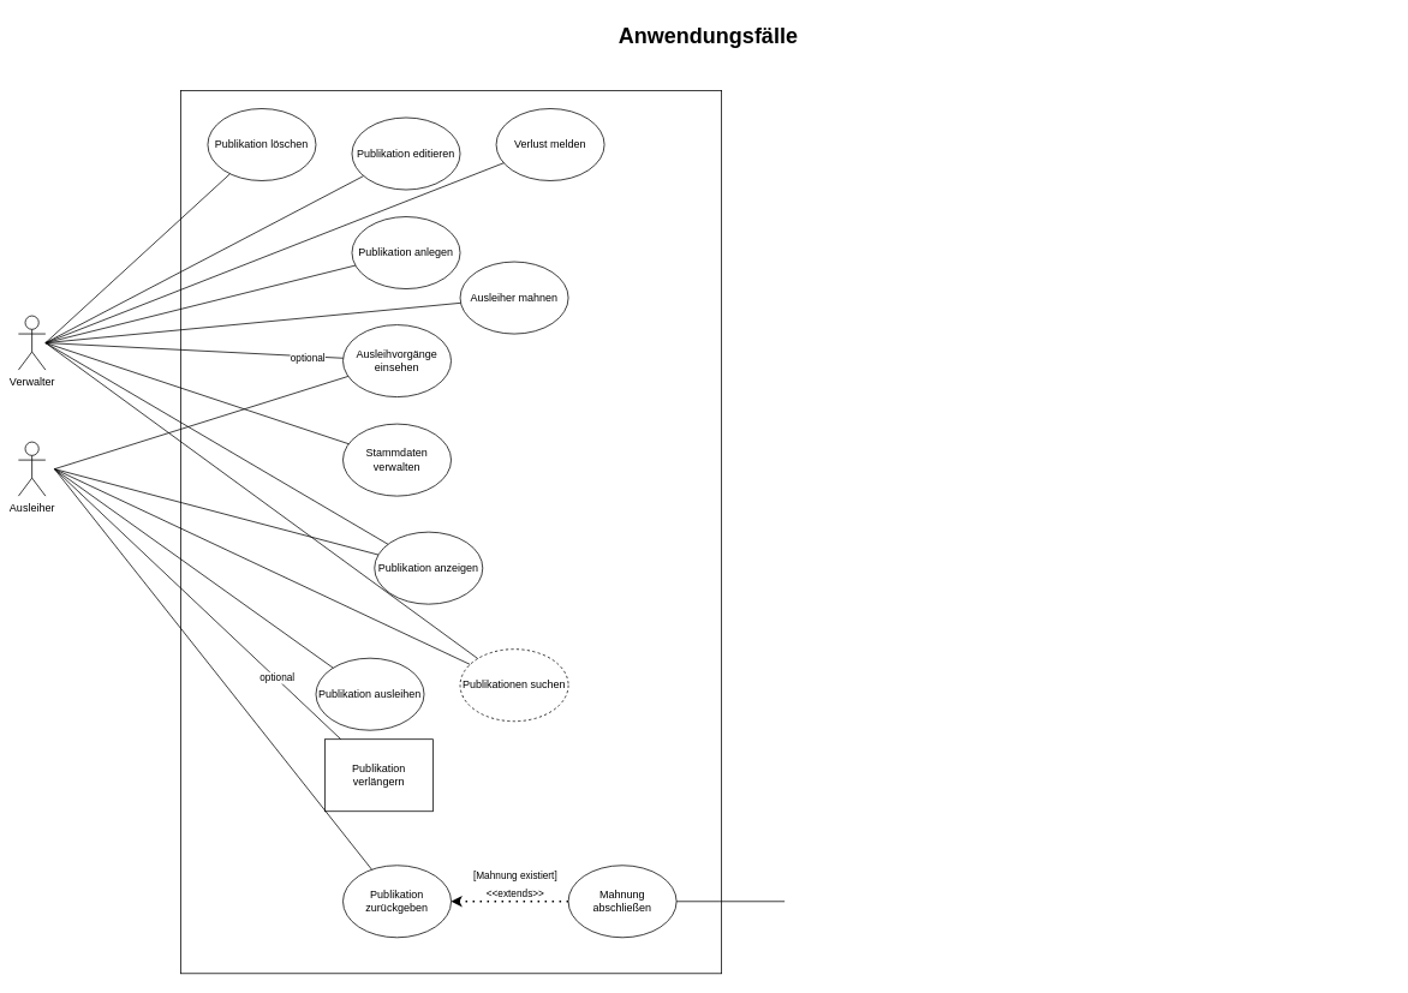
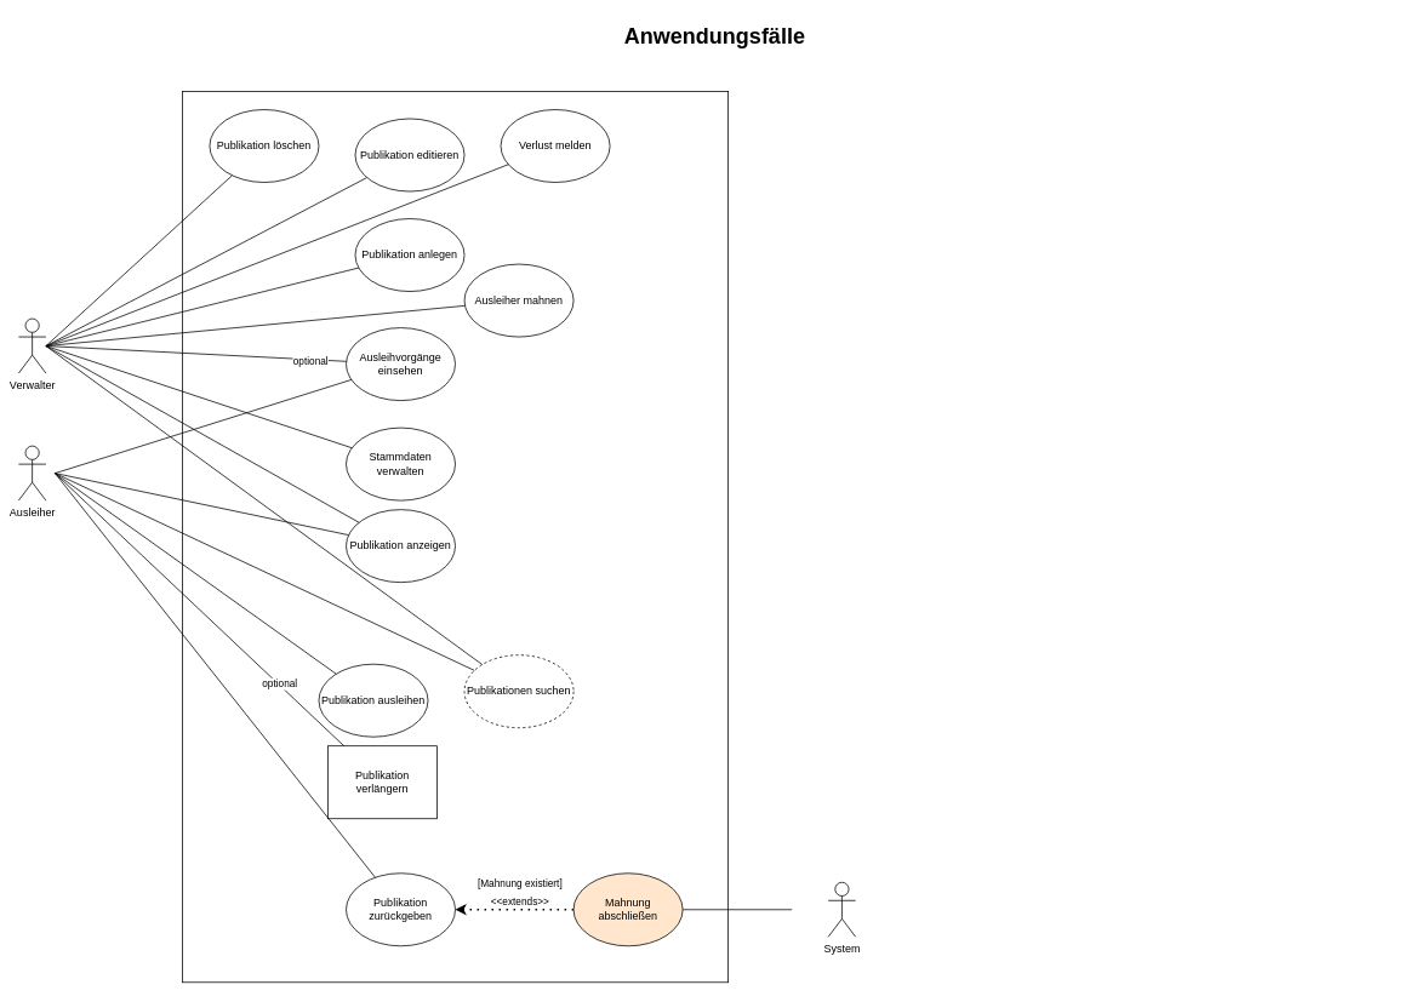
  <mxCell id="0" style=";html=1;" />
  <mxCell id="1" style=";html=1;" parent="0" />
  <mxCell id="2" value="Anwendungsfälle" style="text;strokeColor=none;fillColor=none;html=1;fontSize=24;fontStyle=1;verticalAlign=middle;align=center;" vertex="1" parent="1"><mxGeometry x="30" y="20" width="1510" height="40" as="geometry" /></mxCell>
  <mxCell id="3" value="Verwalter" style="shape=umlActor;verticalLabelPosition=bottom;verticalAlign=top;html=1;outlineConnect=0;" vertex="1" parent="1"><mxGeometry x="20" y="350" width="30" height="60" as="geometry" /></mxCell>
  <mxCell id="4" value="Ausleiher" style="shape=umlActor;verticalLabelPosition=bottom;verticalAlign=top;html=1;outlineConnect=0;" vertex="1" parent="1"><mxGeometry x="20" y="490" width="30" height="60" as="geometry" /></mxCell>
  <mxCell id="5" value="" style="whiteSpace=wrap;html=1;" vertex="1" parent="1"><mxGeometry x="200" y="100" width="600" height="980" as="geometry" /></mxCell>
  <mxCell id="6" value="" style="endArrow=none;html=1;rounded=0;" edge="1" parent="1" target="12"><mxGeometry width="50" height="50" relative="1" as="geometry"><mxPoint x="50" y="380" as="sourcePoint" /><mxPoint x="315.912" y="217.131" as="targetPoint" /></mxGeometry></mxCell>
- <mxCell id="7" value="Publikation anzeigen" style="ellipse;whiteSpace=wrap;html=1;" vertex="1" parent="1"><mxGeometry x="415" y="590" width="120" height="80" as="geometry" /></mxCell>
+ <mxCell id="7" value="Publikation anzeigen" style="ellipse;whiteSpace=wrap;html=1;" vertex="1" parent="1"><mxGeometry x="380" y="560" width="120" height="80" as="geometry" /></mxCell>
  <mxCell id="8" value="" style="endArrow=none;html=1;rounded=0;" edge="1" parent="1" target="7"><mxGeometry width="50" height="50" relative="1" as="geometry"><mxPoint x="60" y="520" as="sourcePoint" /><mxPoint x="170" y="470" as="targetPoint" /></mxGeometry></mxCell>
  <mxCell id="9" value="" style="endArrow=none;html=1;rounded=0;" edge="1" parent="1" target="7"><mxGeometry width="50" height="50" relative="1" as="geometry"><mxPoint x="50" y="380" as="sourcePoint" /><mxPoint x="321.442" y="403.496" as="targetPoint" /></mxGeometry></mxCell>
  <mxCell id="10" value="Publikation anlegen" style="ellipse;whiteSpace=wrap;html=1;" vertex="1" parent="1"><mxGeometry x="390" y="240" width="120" height="80" as="geometry" /></mxCell>
  <mxCell id="11" value="" style="endArrow=none;html=1;rounded=0;" edge="1" parent="1" target="10"><mxGeometry width="50" height="50" relative="1" as="geometry"><mxPoint x="50" y="380" as="sourcePoint" /><mxPoint x="331.442" y="413.496" as="targetPoint" /></mxGeometry></mxCell>
  <mxCell id="12" value="Publikation editieren" style="ellipse;whiteSpace=wrap;html=1;" vertex="1" parent="1"><mxGeometry x="390" y="130" width="120" height="80" as="geometry" /></mxCell>
  <mxCell id="13" value="Publikation löschen" style="ellipse;whiteSpace=wrap;html=1;" vertex="1" parent="1"><mxGeometry x="230" y="120" width="120" height="80" as="geometry" /></mxCell>
  <mxCell id="14" value="" style="endArrow=none;html=1;rounded=0;" edge="1" parent="1" target="13"><mxGeometry width="50" height="50" relative="1" as="geometry"><mxPoint x="50" y="380" as="sourcePoint" /><mxPoint x="341.442" y="423.496" as="targetPoint" /></mxGeometry></mxCell>
  <mxCell id="15" value="Publikationen suchen" style="ellipse;whiteSpace=wrap;html=1;dashed=1;" vertex="1" parent="1"><mxGeometry x="510" y="720" width="120" height="80" as="geometry" /></mxCell>
  <mxCell id="16" value="" style="endArrow=none;html=1;rounded=0;" edge="1" parent="1" target="15"><mxGeometry width="50" height="50" relative="1" as="geometry"><mxPoint x="60" y="520" as="sourcePoint" /><mxPoint x="351.442" y="433.496" as="targetPoint" /></mxGeometry></mxCell>
  <mxCell id="17" value="" style="endArrow=none;html=1;rounded=0;" edge="1" parent="1" target="15"><mxGeometry width="50" height="50" relative="1" as="geometry"><mxPoint x="50" y="380" as="sourcePoint" /><mxPoint x="361.442" y="443.496" as="targetPoint" /></mxGeometry></mxCell>
  <mxCell id="18" value="Publikation ausleihen" style="ellipse;whiteSpace=wrap;html=1;" vertex="1" parent="1"><mxGeometry x="350" y="730" width="120" height="80" as="geometry" /></mxCell>
  <mxCell id="19" value="" style="endArrow=none;html=1;rounded=0;" edge="1" parent="1" target="18"><mxGeometry width="50" height="50" relative="1" as="geometry"><mxPoint x="60" y="520" as="sourcePoint" /><mxPoint x="371.442" y="453.496" as="targetPoint" /></mxGeometry></mxCell>
  <mxCell id="20" value="Publikation verlängern" style="whiteSpace=wrap;html=1;rounded=0;" vertex="1" parent="1"><mxGeometry x="360" y="820" width="120" height="80" as="geometry" /></mxCell>
  <mxCell id="21" value="" style="endArrow=none;html=1;rounded=0;" edge="1" parent="1" target="20"><mxGeometry width="50" height="50" relative="1" as="geometry"><mxPoint x="60" y="520" as="sourcePoint" /><mxPoint x="381.442" y="463.496" as="targetPoint" /></mxGeometry></mxCell>
  <mxCell id="22" value="optional" style="edgeLabel;html=1;align=center;verticalAlign=middle;resizable=0;points=[];" connectable="0" vertex="1" parent="21"><mxGeometry x="0.554" y="2" relative="1" as="geometry"><mxPoint x="-1" as="offset" /></mxGeometry></mxCell>
  <mxCell id="23" value="Ausleihvorgänge einsehen" style="ellipse;whiteSpace=wrap;html=1;" vertex="1" parent="1"><mxGeometry x="380" y="360" width="120" height="80" as="geometry" /></mxCell>
  <mxCell id="24" value="Publikation zurückgeben" style="ellipse;whiteSpace=wrap;html=1;" vertex="1" parent="1"><mxGeometry x="380" y="960" width="120" height="80" as="geometry" /></mxCell>
  <mxCell id="25" value="" style="endArrow=none;html=1;rounded=0;" edge="1" parent="1" target="24"><mxGeometry width="50" height="50" relative="1" as="geometry"><mxPoint x="60" y="520" as="sourcePoint" /><mxPoint x="391.442" y="473.496" as="targetPoint" /></mxGeometry></mxCell>
  <mxCell id="26" value="" style="endArrow=none;html=1;rounded=0;" edge="1" parent="1" target="23"><mxGeometry width="50" height="50" relative="1" as="geometry"><mxPoint x="60" y="520" as="sourcePoint" /><mxPoint x="401.442" y="483.496" as="targetPoint" /></mxGeometry></mxCell>
  <mxCell id="27" value="" style="endArrow=none;html=1;rounded=0;" edge="1" parent="1" target="23"><mxGeometry width="50" height="50" relative="1" as="geometry"><mxPoint x="50" y="380" as="sourcePoint" /><mxPoint x="411.442" y="493.496" as="targetPoint" /></mxGeometry></mxCell>
  <mxCell id="28" value="optional" style="edgeLabel;html=1;align=center;verticalAlign=middle;resizable=0;points=[];" vertex="1" connectable="0" parent="27"><mxGeometry x="0.759" y="-2" relative="1" as="geometry"><mxPoint as="offset" /></mxGeometry></mxCell>
+ <mxCell id="29" value="System" style="shape=umlActor;verticalLabelPosition=bottom;verticalAlign=top;html=1;outlineConnect=0;" vertex="1" parent="1"><mxGeometry x="910" y="970" width="30" height="60" as="geometry" /></mxCell>
  <mxCell id="30" value="Ausleiher mahnen" style="ellipse;whiteSpace=wrap;html=1;" vertex="1" parent="1"><mxGeometry x="510" y="290" width="120" height="80" as="geometry" /></mxCell>
  <mxCell id="31" value="" style="endArrow=none;html=1;rounded=0;" edge="1" parent="1" target="30"><mxGeometry width="50" height="50" relative="1" as="geometry"><mxPoint x="50" y="380" as="sourcePoint" /><mxPoint x="431.442" y="513.496" as="targetPoint" /></mxGeometry></mxCell>
  <mxCell id="32" value="" style="endArrow=classic;dashed=1;html=1;dashPattern=1 3;strokeWidth=2;rounded=0;entryX=1;entryY=0.5;entryDx=0;entryDy=0;" edge="1" parent="1" source="35" target="24"><mxGeometry width="50" height="50" relative="1" as="geometry"><mxPoint x="770" y="420" as="sourcePoint" /><mxPoint x="820" y="370" as="targetPoint" /></mxGeometry></mxCell>
  <mxCell id="33" value="&amp;lt;&amp;lt;extends&amp;gt;&amp;gt;" style="edgeLabel;html=1;align=center;verticalAlign=middle;resizable=0;points=[];" vertex="1" connectable="0" parent="32"><mxGeometry x="-0.18" y="2" relative="1" as="geometry"><mxPoint x="-7" y="-12" as="offset" /></mxGeometry></mxCell>
  <mxCell id="34" value="[Mahnung existiert]" style="edgeLabel;html=1;align=center;verticalAlign=middle;resizable=0;points=[];" vertex="1" connectable="0" parent="32"><mxGeometry x="0.092" y="3" relative="1" as="geometry"><mxPoint x="11" y="-33" as="offset" /></mxGeometry></mxCell>
- <mxCell id="35" value="Mahnung abschließen" style="ellipse;whiteSpace=wrap;html=1;" vertex="1" parent="1"><mxGeometry x="630" y="960" width="120" height="80" as="geometry" /></mxCell>
+ <mxCell id="35" value="Mahnung abschließen" style="ellipse;whiteSpace=wrap;html=1;fillColor=#ffe6cc;" vertex="1" parent="1"><mxGeometry x="630" y="960" width="120" height="80" as="geometry" /></mxCell>
  <mxCell id="36" value="" style="endArrow=none;html=1;rounded=0;" edge="1" parent="1" source="35"><mxGeometry width="50" height="50" relative="1" as="geometry"><mxPoint x="1070" y="640" as="sourcePoint" /><mxPoint x="870" y="1000" as="targetPoint" /></mxGeometry></mxCell>
  <mxCell id="37" value="Verlust melden" style="ellipse;whiteSpace=wrap;html=1;" vertex="1" parent="1"><mxGeometry x="550" y="120" width="120" height="80" as="geometry" /></mxCell>
  <mxCell id="38" value="" style="endArrow=none;html=1;rounded=0;" edge="1" parent="1" target="37"><mxGeometry width="50" height="50" relative="1" as="geometry"><mxPoint x="50" y="380" as="sourcePoint" /><mxPoint x="120" y="660" as="targetPoint" /></mxGeometry></mxCell>
  <mxCell id="39" value="Stammdaten verwalten" style="ellipse;whiteSpace=wrap;html=1;" vertex="1" parent="1"><mxGeometry x="380" y="470" width="120" height="80" as="geometry" /></mxCell>
  <mxCell id="40" value="" style="endArrow=none;html=1;rounded=0;" edge="1" parent="1" target="39"><mxGeometry width="50" height="50" relative="1" as="geometry"><mxPoint x="50" y="380" as="sourcePoint" /><mxPoint x="30" y="460" as="targetPoint" /></mxGeometry></mxCell>
